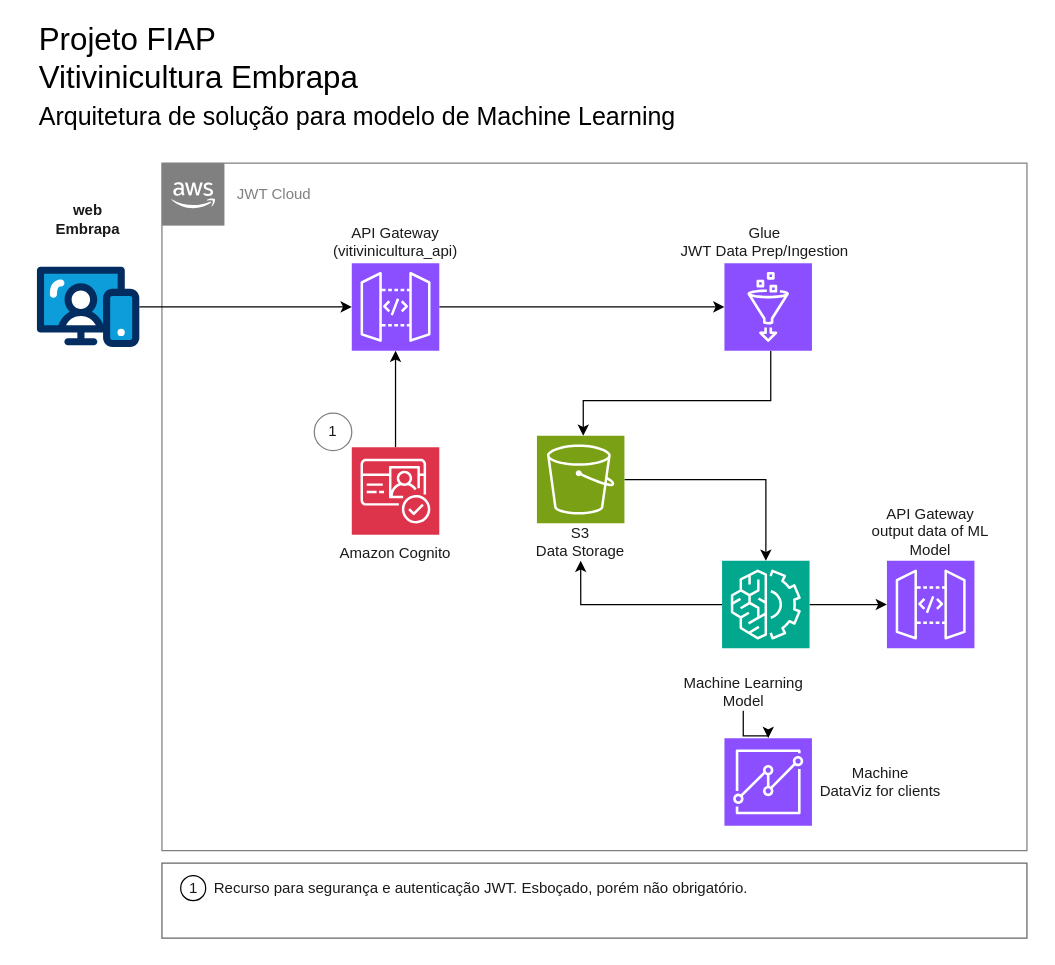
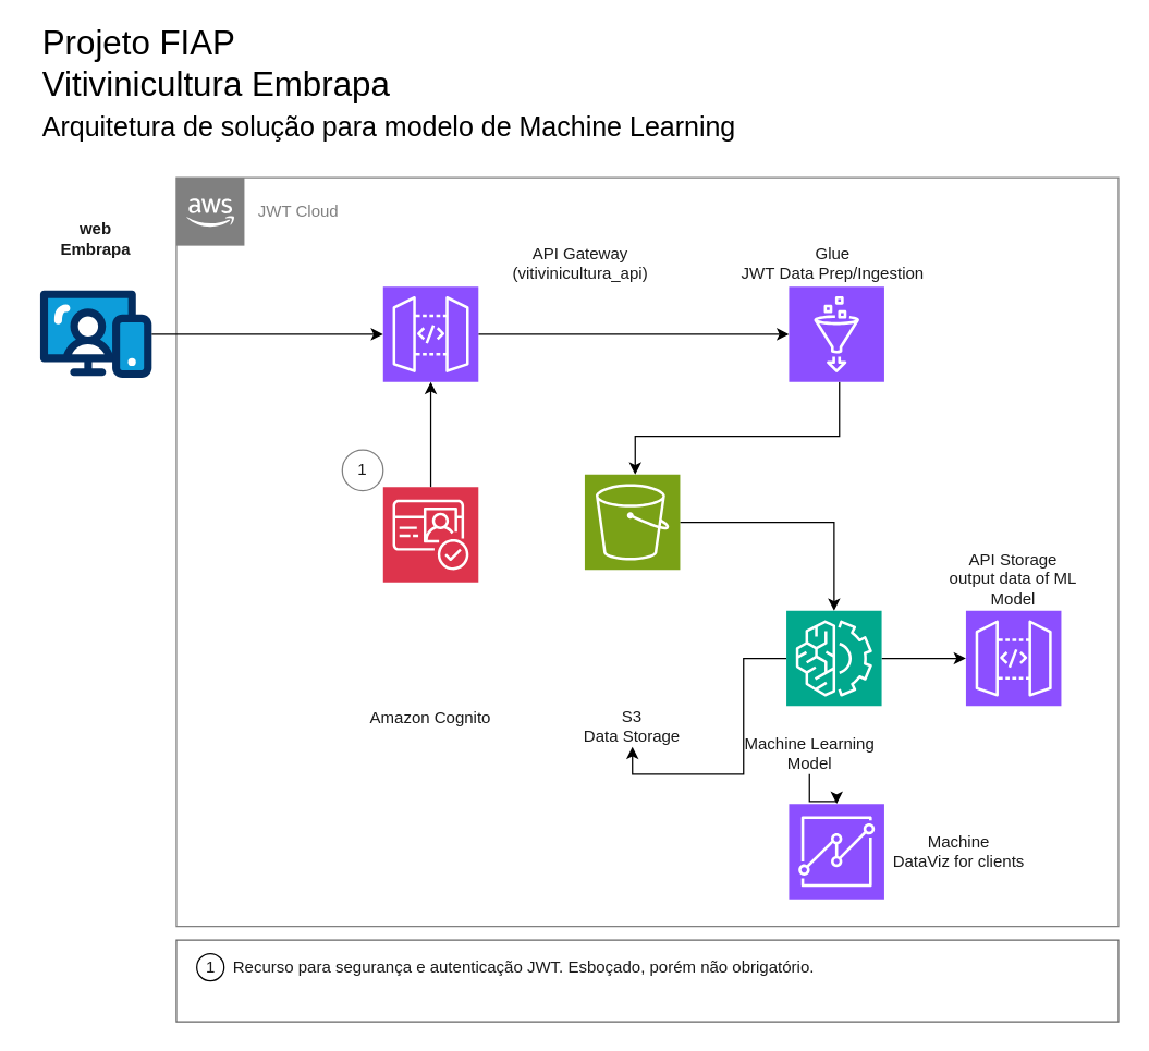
  <mxCell id="0" />
  <mxCell id="1" parent="0" />
  <mxCell id="2" value="" style="rounded=0;whiteSpace=wrap;html=1;fillColor=none;strokeColor=#666666;" vertex="1" parent="1"><mxGeometry x="129.05" y="690" width="692" height="60" as="geometry" /></mxCell>
  <mxCell id="3" value="" style="whiteSpace=wrap;html=1;fillColor=none;strokeColor=#808080;" vertex="1" parent="1"><mxGeometry x="129.05" y="130" width="692" height="550" as="geometry" /></mxCell>
  <mxCell id="4" style="edgeStyle=orthogonalEdgeStyle;rounded=0;orthogonalLoop=1;jettySize=auto;html=1;" edge="1" parent="1" source="5" target="8"><mxGeometry relative="1" as="geometry" /></mxCell>
  <mxCell id="5" value="" style="sketch=0;points=[[0,0,0],[0.25,0,0],[0.5,0,0],[0.75,0,0],[1,0,0],[0,1,0],[0.25,1,0],[0.5,1,0],[0.75,1,0],[1,1,0],[0,0.25,0],[0,0.5,0],[0,0.75,0],[1,0.25,0],[1,0.5,0],[1,0.75,0]];outlineConnect=0;fontColor=#232F3E;fillColor=#8C4FFF;strokeColor=#ffffff;dashed=0;verticalLabelPosition=bottom;verticalAlign=top;align=center;html=1;fontSize=12;fontStyle=0;aspect=fixed;shape=mxgraph.aws4.resourceIcon;resIcon=mxgraph.aws4.api_gateway;fontFamily=Helvetica;" vertex="1" parent="1"><mxGeometry x="280.93" y="210" width="70" height="70" as="geometry" /></mxCell>
  <mxCell id="6" value="" style="verticalLabelPosition=bottom;aspect=fixed;html=1;shape=mxgraph.salesforce.web;" vertex="1" parent="1"><mxGeometry x="29.05" y="212.65" width="81.9" height="64.7" as="geometry" /></mxCell>
  <mxCell id="7" style="edgeStyle=orthogonalEdgeStyle;rounded=0;orthogonalLoop=1;jettySize=auto;html=1;" edge="1" parent="1" source="8" target="10"><mxGeometry relative="1" as="geometry"><Array as="points"><mxPoint x="616.05" y="320" /><mxPoint x="466.05" y="320" /></Array></mxGeometry></mxCell>
  <mxCell id="8" value="" style="sketch=0;points=[[0,0,0],[0.25,0,0],[0.5,0,0],[0.75,0,0],[1,0,0],[0,1,0],[0.25,1,0],[0.5,1,0],[0.75,1,0],[1,1,0],[0,0.25,0],[0,0.5,0],[0,0.75,0],[1,0.25,0],[1,0.5,0],[1,0.75,0]];outlineConnect=0;fontColor=#232F3E;fillColor=#8C4FFF;strokeColor=#ffffff;dashed=0;verticalLabelPosition=bottom;verticalAlign=top;align=center;html=1;fontSize=12;fontStyle=0;aspect=fixed;shape=mxgraph.aws4.resourceIcon;resIcon=mxgraph.aws4.glue;" vertex="1" parent="1"><mxGeometry x="579.05" y="210" width="70" height="70" as="geometry" /></mxCell>
  <mxCell id="9" style="edgeStyle=orthogonalEdgeStyle;rounded=0;orthogonalLoop=1;jettySize=auto;html=1;" edge="1" parent="1" source="10" target="13"><mxGeometry relative="1" as="geometry" /></mxCell>
  <mxCell id="10" value="" style="sketch=0;points=[[0,0,0],[0.25,0,0],[0.5,0,0],[0.75,0,0],[1,0,0],[0,1,0],[0.25,1,0],[0.5,1,0],[0.75,1,0],[1,1,0],[0,0.25,0],[0,0.5,0],[0,0.75,0],[1,0.25,0],[1,0.5,0],[1,0.75,0]];outlineConnect=0;fontColor=#232F3E;fillColor=#7AA116;strokeColor=#ffffff;dashed=0;verticalLabelPosition=bottom;verticalAlign=top;align=center;html=1;fontSize=12;fontStyle=0;aspect=fixed;shape=mxgraph.aws4.resourceIcon;resIcon=mxgraph.aws4.s3;" vertex="1" parent="1"><mxGeometry x="429.05" y="348.1" width="70" height="70" as="geometry" /></mxCell>
  <mxCell id="11" style="edgeStyle=orthogonalEdgeStyle;rounded=0;orthogonalLoop=1;jettySize=auto;html=1;" edge="1" parent="1" source="13" target="14"><mxGeometry relative="1" as="geometry" /></mxCell>
  <mxCell id="12" style="edgeStyle=orthogonalEdgeStyle;rounded=0;orthogonalLoop=1;jettySize=auto;html=1;entryX=0.5;entryY=1;entryDx=0;entryDy=0;" edge="1" parent="1" source="13" target="28"><mxGeometry relative="1" as="geometry" /></mxCell>
  <mxCell id="13" value="" style="sketch=0;points=[[0,0,0],[0.25,0,0],[0.5,0,0],[0.75,0,0],[1,0,0],[0,1,0],[0.25,1,0],[0.5,1,0],[0.75,1,0],[1,1,0],[0,0.25,0],[0,0.5,0],[0,0.75,0],[1,0.25,0],[1,0.5,0],[1,0.75,0]];outlineConnect=0;fontColor=#232F3E;fillColor=#01A88D;strokeColor=#ffffff;dashed=0;verticalLabelPosition=bottom;verticalAlign=top;align=center;html=1;fontSize=12;fontStyle=0;aspect=fixed;shape=mxgraph.aws4.resourceIcon;resIcon=mxgraph.aws4.machine_learning;" vertex="1" parent="1"><mxGeometry x="577.15" y="448.1" width="70" height="70" as="geometry" /></mxCell>
  <mxCell id="14" value="" style="sketch=0;points=[[0,0,0],[0.25,0,0],[0.5,0,0],[0.75,0,0],[1,0,0],[0,1,0],[0.25,1,0],[0.5,1,0],[0.75,1,0],[1,1,0],[0,0.25,0],[0,0.5,0],[0,0.75,0],[1,0.25,0],[1,0.5,0],[1,0.75,0]];outlineConnect=0;fontColor=#232F3E;fillColor=#8C4FFF;strokeColor=#ffffff;dashed=0;verticalLabelPosition=bottom;verticalAlign=top;align=center;html=1;fontSize=12;fontStyle=0;aspect=fixed;shape=mxgraph.aws4.resourceIcon;resIcon=mxgraph.aws4.api_gateway;" vertex="1" parent="1"><mxGeometry x="709.05" y="448.1" width="70" height="70" as="geometry" /></mxCell>
  <mxCell id="15" value="" style="sketch=0;points=[[0,0,0],[0.25,0,0],[0.5,0,0],[0.75,0,0],[1,0,0],[0,1,0],[0.25,1,0],[0.5,1,0],[0.75,1,0],[1,1,0],[0,0.25,0],[0,0.5,0],[0,0.75,0],[1,0.25,0],[1,0.5,0],[1,0.75,0]];outlineConnect=0;fontColor=#232F3E;fillColor=#8C4FFF;strokeColor=#ffffff;dashed=0;verticalLabelPosition=bottom;verticalAlign=top;align=center;html=1;fontSize=12;fontStyle=0;aspect=fixed;shape=mxgraph.aws4.resourceIcon;resIcon=mxgraph.aws4.quicksight;" vertex="1" parent="1"><mxGeometry x="579.05" y="590" width="70" height="70" as="geometry" /></mxCell>
  <mxCell id="16" value="" style="edgeStyle=orthogonalEdgeStyle;rounded=0;orthogonalLoop=1;jettySize=auto;html=1;" edge="1" parent="1" source="17" target="5"><mxGeometry relative="1" as="geometry" /></mxCell>
  <mxCell id="17" value="" style="sketch=0;points=[[0,0,0],[0.25,0,0],[0.5,0,0],[0.75,0,0],[1,0,0],[0,1,0],[0.25,1,0],[0.5,1,0],[0.75,1,0],[1,1,0],[0,0.25,0],[0,0.5,0],[0,0.75,0],[1,0.25,0],[1,0.5,0],[1,0.75,0]];outlineConnect=0;fontColor=#232F3E;fillColor=#DD344C;strokeColor=#ffffff;dashed=0;verticalLabelPosition=bottom;verticalAlign=top;align=center;html=1;fontSize=12;fontStyle=0;aspect=fixed;shape=mxgraph.aws4.resourceIcon;resIcon=mxgraph.aws4.cognito;" vertex="1" parent="1"><mxGeometry x="280.93" y="357.35" width="70" height="70" as="geometry" /></mxCell>
  <mxCell id="18" value="" style="outlineConnect=0;dashed=0;verticalLabelPosition=bottom;verticalAlign=top;align=center;html=1;shape=mxgraph.aws3.cloud_2;fillColor=#808080;gradientColor=none;fontColor=#808080;" vertex="1" parent="1"><mxGeometry x="129.05" y="130" width="50" height="50" as="geometry" /></mxCell>
  <mxCell id="19" value="JWT Cloud" style="text;strokeColor=none;align=center;fillColor=none;html=1;verticalAlign=middle;whiteSpace=wrap;rounded=0;fontFamily=Helvetica;fontColor=#808080;" vertex="1" parent="1"><mxGeometry x="169.05" y="140" width="100" height="30" as="geometry" /></mxCell>
- <mxCell id="20" value="&lt;font color=&quot;#1a1a1a&quot;&gt;Amazon Cognito&lt;/font&gt;" style="text;strokeColor=none;align=center;fillColor=none;html=1;verticalAlign=middle;whiteSpace=wrap;rounded=0;fontFamily=Helvetica;fontColor=#808080;" vertex="1" parent="1"><mxGeometry x="265.93" y="427.35" width="100" height="30" as="geometry" /></mxCell>
+ <mxCell id="20" value="&lt;font color=&quot;#1a1a1a&quot;&gt;Amazon Cognito&lt;/font&gt;" style="text;strokeColor=none;align=center;fillColor=none;html=1;verticalAlign=middle;whiteSpace=wrap;rounded=0;fontFamily=Helvetica;fontColor=#808080;" vertex="1" parent="1"><mxGeometry x="265.93" y="512.35" width="100" height="30" as="geometry" /></mxCell>
  <mxCell id="21" value="" style="ellipse;whiteSpace=wrap;html=1;strokeColor=#808080;" vertex="1" parent="1"><mxGeometry x="250.93" y="330" width="30" height="30" as="geometry" /></mxCell>
  <mxCell id="22" value="&lt;font color=&quot;#1a1a1a&quot;&gt;1&lt;/font&gt;" style="text;strokeColor=none;align=center;fillColor=none;html=1;verticalAlign=middle;whiteSpace=wrap;rounded=0;fontFamily=Helvetica;fontColor=#808080;" vertex="1" parent="1"><mxGeometry x="255.93" y="335" width="20" height="20" as="geometry" /></mxCell>
  <mxCell id="23" value="" style="ellipse;whiteSpace=wrap;html=1;" vertex="1" parent="1"><mxGeometry x="144.05" y="700" width="20" height="20" as="geometry" /></mxCell>
  <mxCell id="24" value="&lt;font color=&quot;#1a1a1a&quot;&gt;1&lt;/font&gt;" style="text;strokeColor=none;align=center;fillColor=none;html=1;verticalAlign=middle;whiteSpace=wrap;rounded=0;fontFamily=Helvetica;fontColor=#808080;" vertex="1" parent="1"><mxGeometry x="146.55" y="705" width="15" height="10" as="geometry" /></mxCell>
  <mxCell id="25" value="&lt;font color=&quot;#1a1a1a&quot;&gt;Recurso para segurança e autenticação JWT. Esboçado, porém não obrigatório.&lt;/font&gt;" style="text;strokeColor=none;align=left;fillColor=none;html=1;verticalAlign=middle;whiteSpace=wrap;rounded=0;fontFamily=Helvetica;fontColor=#808080;" vertex="1" parent="1"><mxGeometry x="169.05" y="702.5" width="645" height="15" as="geometry" /></mxCell>
- <mxCell id="26" value="&lt;font color=&quot;#1a1a1a&quot;&gt;API Gateway (vitivinicultura_api)&lt;/font&gt;" style="text;strokeColor=none;align=center;fillColor=none;html=1;verticalAlign=middle;whiteSpace=wrap;rounded=0;fontFamily=Helvetica;fontColor=#808080;" vertex="1" parent="1"><mxGeometry x="265.93" y="177.65" width="100" height="30" as="geometry" /></mxCell>
+ <mxCell id="26" value="&lt;font color=&quot;#1a1a1a&quot;&gt;API Gateway (vitivinicultura_api)&lt;/font&gt;" style="text;strokeColor=none;align=center;fillColor=none;html=1;verticalAlign=middle;whiteSpace=wrap;rounded=0;fontFamily=Helvetica;fontColor=#808080;" vertex="1" parent="1"><mxGeometry x="375.93" y="177.65" width="100" height="30" as="geometry" /></mxCell>
  <mxCell id="27" value="&lt;font color=&quot;#1a1a1a&quot;&gt;Glue&lt;/font&gt;&lt;div&gt;&lt;font color=&quot;#1a1a1a&quot;&gt;JWT&amp;nbsp;&lt;/font&gt;&lt;span style=&quot;color: rgb(26, 26, 26); background-color: initial;&quot;&gt;Data Prep/Ingestion&lt;/span&gt;&lt;/div&gt;" style="text;strokeColor=none;align=center;fillColor=none;html=1;verticalAlign=middle;whiteSpace=wrap;rounded=0;fontFamily=Helvetica;fontColor=#808080;" vertex="1" parent="1"><mxGeometry x="524.47" y="177.65" width="175.35" height="30" as="geometry" /></mxCell>
- <mxCell id="28" value="&lt;font color=&quot;#1a1a1a&quot;&gt;S3&lt;/font&gt;&lt;div&gt;&lt;font color=&quot;#1a1a1a&quot;&gt;Data Storage&lt;/font&gt;&lt;/div&gt;" style="text;strokeColor=none;align=center;fillColor=none;html=1;verticalAlign=middle;whiteSpace=wrap;rounded=0;fontFamily=Helvetica;fontColor=#808080;" vertex="1" parent="1"><mxGeometry x="414.05" y="418.1" width="100" height="30" as="geometry" /></mxCell>
+ <mxCell id="28" value="&lt;font color=&quot;#1a1a1a&quot;&gt;S3&lt;/font&gt;&lt;div&gt;&lt;font color=&quot;#1a1a1a&quot;&gt;Data Storage&lt;/font&gt;&lt;/div&gt;" style="text;strokeColor=none;align=center;fillColor=none;html=1;verticalAlign=middle;whiteSpace=wrap;rounded=0;fontFamily=Helvetica;fontColor=#808080;" vertex="1" parent="1"><mxGeometry x="414.05" y="518.1" width="100" height="30" as="geometry" /></mxCell>
  <mxCell id="29" value="" style="edgeStyle=orthogonalEdgeStyle;rounded=0;orthogonalLoop=1;jettySize=auto;html=1;" edge="1" parent="1" source="30" target="15"><mxGeometry relative="1" as="geometry" /></mxCell>
  <mxCell id="30" value="&lt;font color=&quot;#1a1a1a&quot;&gt;Machine Learning Model&lt;/font&gt;" style="text;strokeColor=none;align=center;fillColor=none;html=1;verticalAlign=middle;whiteSpace=wrap;rounded=0;fontFamily=Helvetica;fontColor=#808080;" vertex="1" parent="1"><mxGeometry x="535.6" y="538.1" width="116.9" height="30" as="geometry" /></mxCell>
  <mxCell id="31" value="&lt;font color=&quot;#1a1a1a&quot;&gt;web&lt;/font&gt;&lt;div&gt;&lt;font color=&quot;#1a1a1a&quot;&gt;Embrapa&lt;/font&gt;&lt;/div&gt;" style="text;strokeColor=none;align=center;fillColor=none;html=1;verticalAlign=middle;whiteSpace=wrap;rounded=0;fontFamily=Helvetica;fontColor=#808080;fontStyle=1" vertex="1" parent="1"><mxGeometry x="20" y="160" width="100" height="30" as="geometry" /></mxCell>
  <mxCell id="32" value="&lt;font color=&quot;#1a1a1a&quot;&gt;Machine&lt;/font&gt;&lt;div&gt;&lt;font color=&quot;#1a1a1a&quot;&gt;DataViz for clients&lt;/font&gt;&lt;/div&gt;" style="text;strokeColor=none;align=center;fillColor=none;html=1;verticalAlign=middle;whiteSpace=wrap;rounded=0;fontFamily=Helvetica;fontColor=#808080;" vertex="1" parent="1"><mxGeometry x="649.05" y="610" width="110" height="30" as="geometry" /></mxCell>
- <mxCell id="33" value="&lt;font color=&quot;#1a1a1a&quot;&gt;API Gateway&lt;/font&gt;&lt;div&gt;&lt;font color=&quot;#1a1a1a&quot;&gt;output data of ML Model&lt;/font&gt;&lt;/div&gt;" style="text;strokeColor=none;align=center;fillColor=none;html=1;verticalAlign=middle;whiteSpace=wrap;rounded=0;fontFamily=Helvetica;fontColor=#808080;" vertex="1" parent="1"><mxGeometry x="694.05" y="410" width="100" height="30" as="geometry" /></mxCell>
+ <mxCell id="33" value="&lt;font color=&quot;#1a1a1a&quot;&gt;API Storage&lt;/font&gt;&lt;div&gt;&lt;font color=&quot;#1a1a1a&quot;&gt;output data of ML Model&lt;/font&gt;&lt;/div&gt;" style="text;strokeColor=none;align=center;fillColor=none;html=1;verticalAlign=middle;whiteSpace=wrap;rounded=0;fontFamily=Helvetica;fontColor=#808080;" vertex="1" parent="1"><mxGeometry x="694.05" y="410" width="100" height="30" as="geometry" /></mxCell>
  <mxCell id="34" value="&lt;div&gt;&lt;font style=&quot;font-size: 25px;&quot;&gt;Projeto FIAP&lt;/font&gt;&lt;/div&gt;&lt;div&gt;&lt;font style=&quot;font-size: 25px;&quot;&gt;Vitivinicultura Embrapa&lt;/font&gt;&lt;/div&gt;&lt;font style=&quot;font-size: 20px;&quot;&gt;Arquitetura de solução para modelo de Machine Learning&lt;/font&gt;" style="text;strokeColor=none;align=left;fillColor=none;html=1;verticalAlign=middle;whiteSpace=wrap;rounded=0;fontSize=25;" vertex="1" parent="1"><mxGeometry x="29.05" y="20" width="787.95" height="80" as="geometry" /></mxCell>
  <mxCell id="35" style="edgeStyle=orthogonalEdgeStyle;rounded=0;orthogonalLoop=1;jettySize=auto;html=1;entryX=0;entryY=0.5;entryDx=0;entryDy=0;entryPerimeter=0;" edge="1" parent="1" source="6" target="5"><mxGeometry relative="1" as="geometry" /></mxCell>
